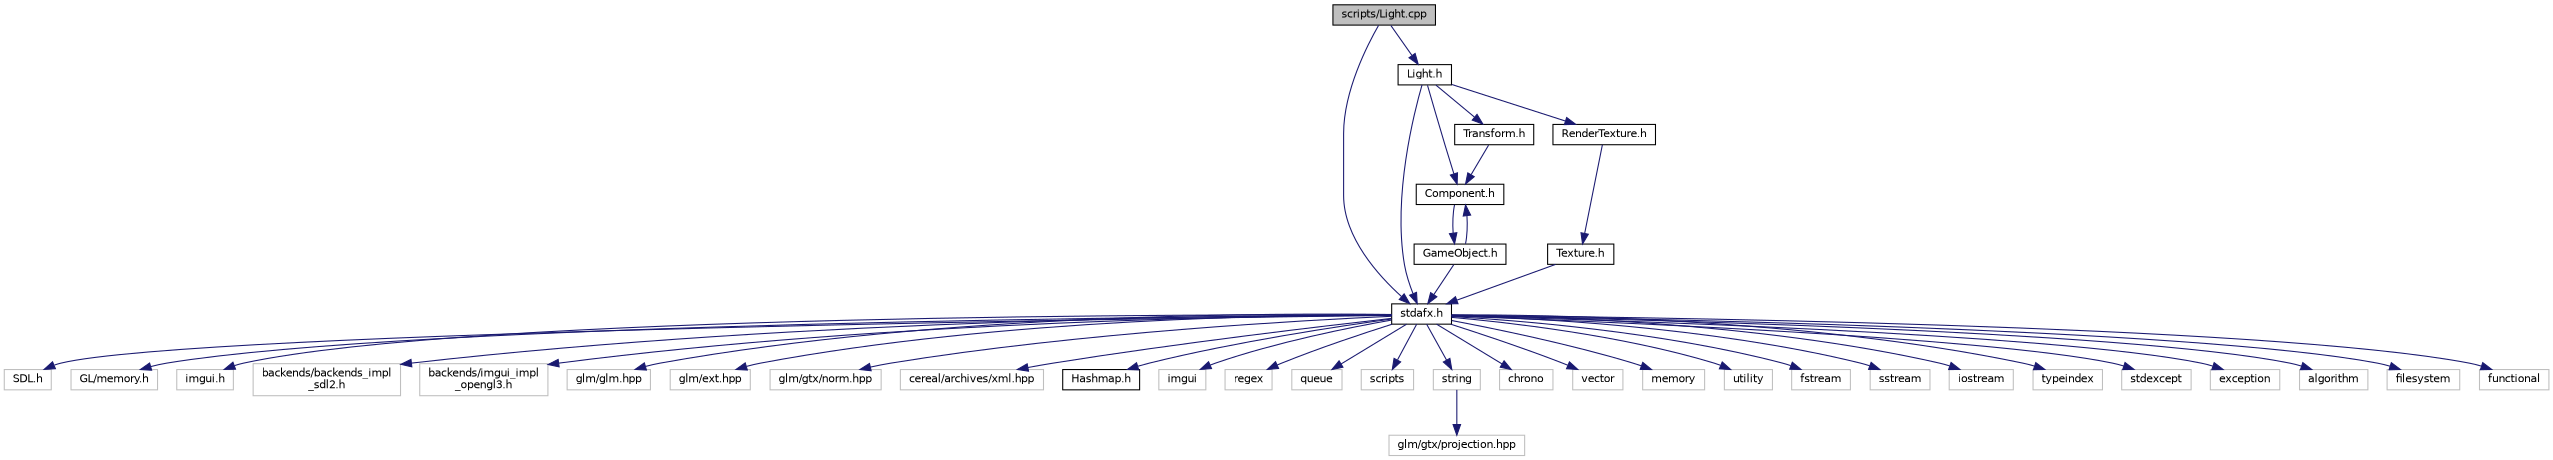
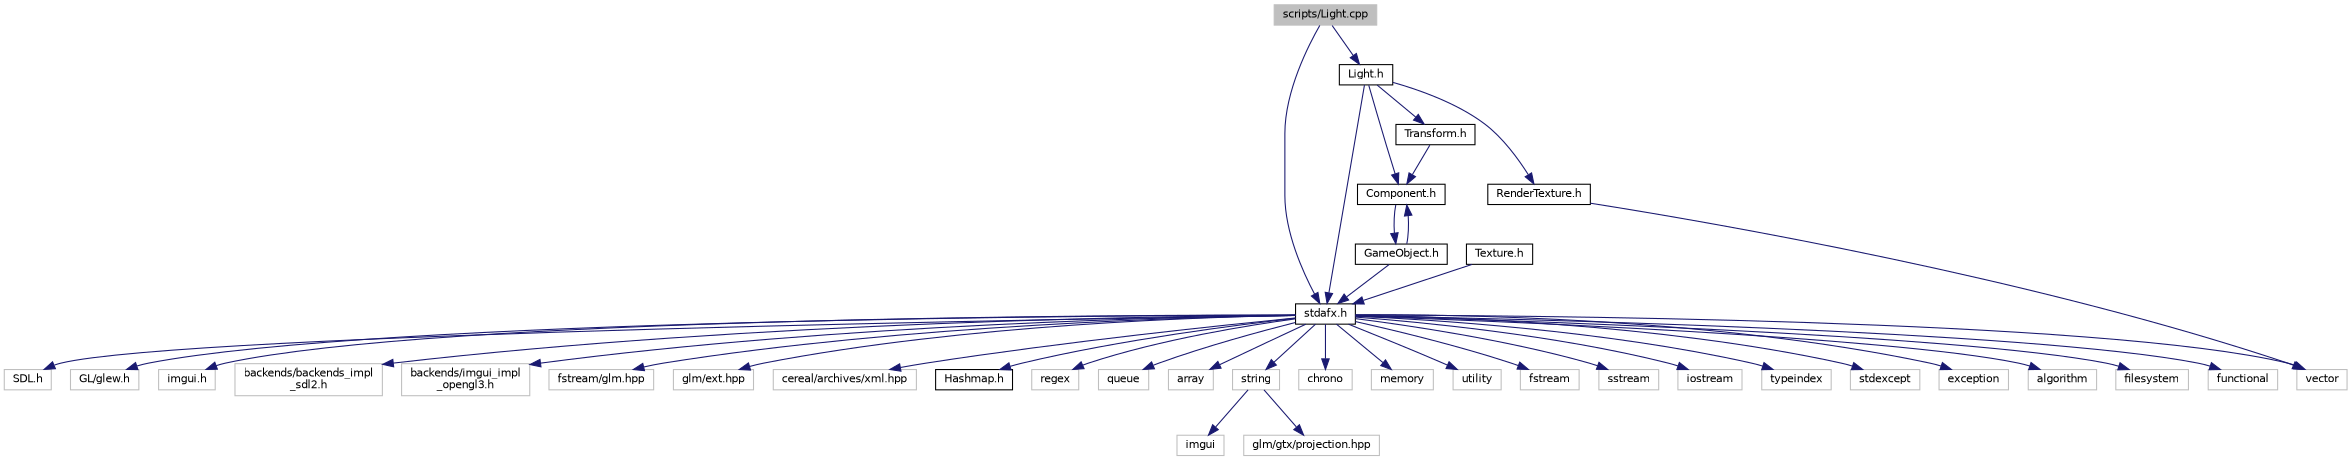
  digraph {
    node [color=grey75 fillcolor=white fontname=Helvetica fontsize=10 shape=record style=filled]
    edge [color=midnightblue fontname=Helvetica fontsize=10 labelfontname=Helvetica labelfontsize=10 style=solid]
-   n1 [color=black fillcolor=grey75 fontcolor=black height=0.2 label="scripts/Light.cpp" width=0.4]
+   n1 [fillcolor=grey75 fontcolor=black height=0.2 label="scripts/Light.cpp" width=0.4]
    n2 [color=black height=0.2 label="stdafx.h" width=0.4]
    n3 [color=black height=0.2 label="Light.h" width=0.4]
    n4 [height=0.2 label="SDL.h" width=0.4]
-   n5 [height=0.2 label="GL/memory.h" width=0.4]
+   n5 [height=0.2 label="GL/glew.h" width=0.4]
    n6 [height=0.2 label="imgui.h" width=0.4]
    n7 [height=0.2 label="backends/backends_impl\l_sdl2.h" width=0.4]
    n8 [height=0.2 label="backends/imgui_impl\l_opengl3.h" width=0.4]
-   n9 [height=0.2 label="glm/glm.hpp" width=0.4]
+   n9 [height=0.2 label="fstream/glm.hpp" width=0.4]
    n10 [height=0.2 label="glm/ext.hpp" width=0.4]
-   n11 [height=0.2 label="glm/gtx/norm.hpp" width=0.4]
    n12 [height=0.2 label="cereal/archives/xml.hpp" width=0.4]
    n13 [color=black height=0.2 label="Hashmap.h" width=0.4]
    n14 [height=0.2 label=imgui width=0.4]
    n15 [height=0.2 label=regex width=0.4]
    n16 [height=0.2 label=queue width=0.4]
-   n17 [height=0.2 label=scripts width=0.4]
+   n17 [height=0.2 label=array width=0.4]
    n18 [height=0.2 label=string width=0.4]
    n19 [height=0.2 label=chrono width=0.4]
    n20 [height=0.2 label=vector width=0.4]
    n21 [height=0.2 label=memory width=0.4]
    n22 [height=0.2 label=utility width=0.4]
    n23 [height=0.2 label=fstream width=0.4]
    n24 [height=0.2 label=sstream width=0.4]
    n25 [height=0.2 label=iostream width=0.4]
    n26 [height=0.2 label=typeindex width=0.4]
    n27 [height=0.2 label=stdexcept width=0.4]
    n28 [height=0.2 label=exception width=0.4]
    n29 [height=0.2 label=algorithm width=0.4]
    n30 [height=0.2 label=filesystem width=0.4]
    n31 [height=0.2 label=functional width=0.4]
    n32 [color=black height=0.2 label="Component.h" width=0.4]
    n33 [color=black height=0.2 label="Transform.h" width=0.4]
    n34 [color=black height=0.2 label="RenderTexture.h" width=0.4]
    n35 [height=0.2 label="glm/gtx/projection.hpp" width=0.4]
    n36 [color=black height=0.2 label="GameObject.h" width=0.4]
    n37 [color=black height=0.2 label="Texture.h" width=0.4]
    n1 -> n2
    n1 -> n3
    n2 -> n4
    n2 -> n5
    n2 -> n6
    n2 -> n7
    n2 -> n8
    n2 -> n9
    n2 -> n10
-   n2 -> n11
    n2 -> n12
    n2 -> n13
-   n2 -> n14
+   n18 -> n14
    n2 -> n15
    n2 -> n16
    n2 -> n17
    n2 -> n18
    n2 -> n19
    n2 -> n20
    n2 -> n21
    n2 -> n22
    n2 -> n23
    n2 -> n24
    n2 -> n25
    n2 -> n26
    n2 -> n27
    n2 -> n28
    n2 -> n29
    n2 -> n30
    n2 -> n31
    n3 -> n2
    n3 -> n32
    n3 -> n33
    n3 -> n34
    n18 -> n35
    n32 -> n36
    n33 -> n32
-   n34 -> n37
+   n34 -> n20
    n36 -> n2
    n36 -> n32
    n37 -> n2
  }
